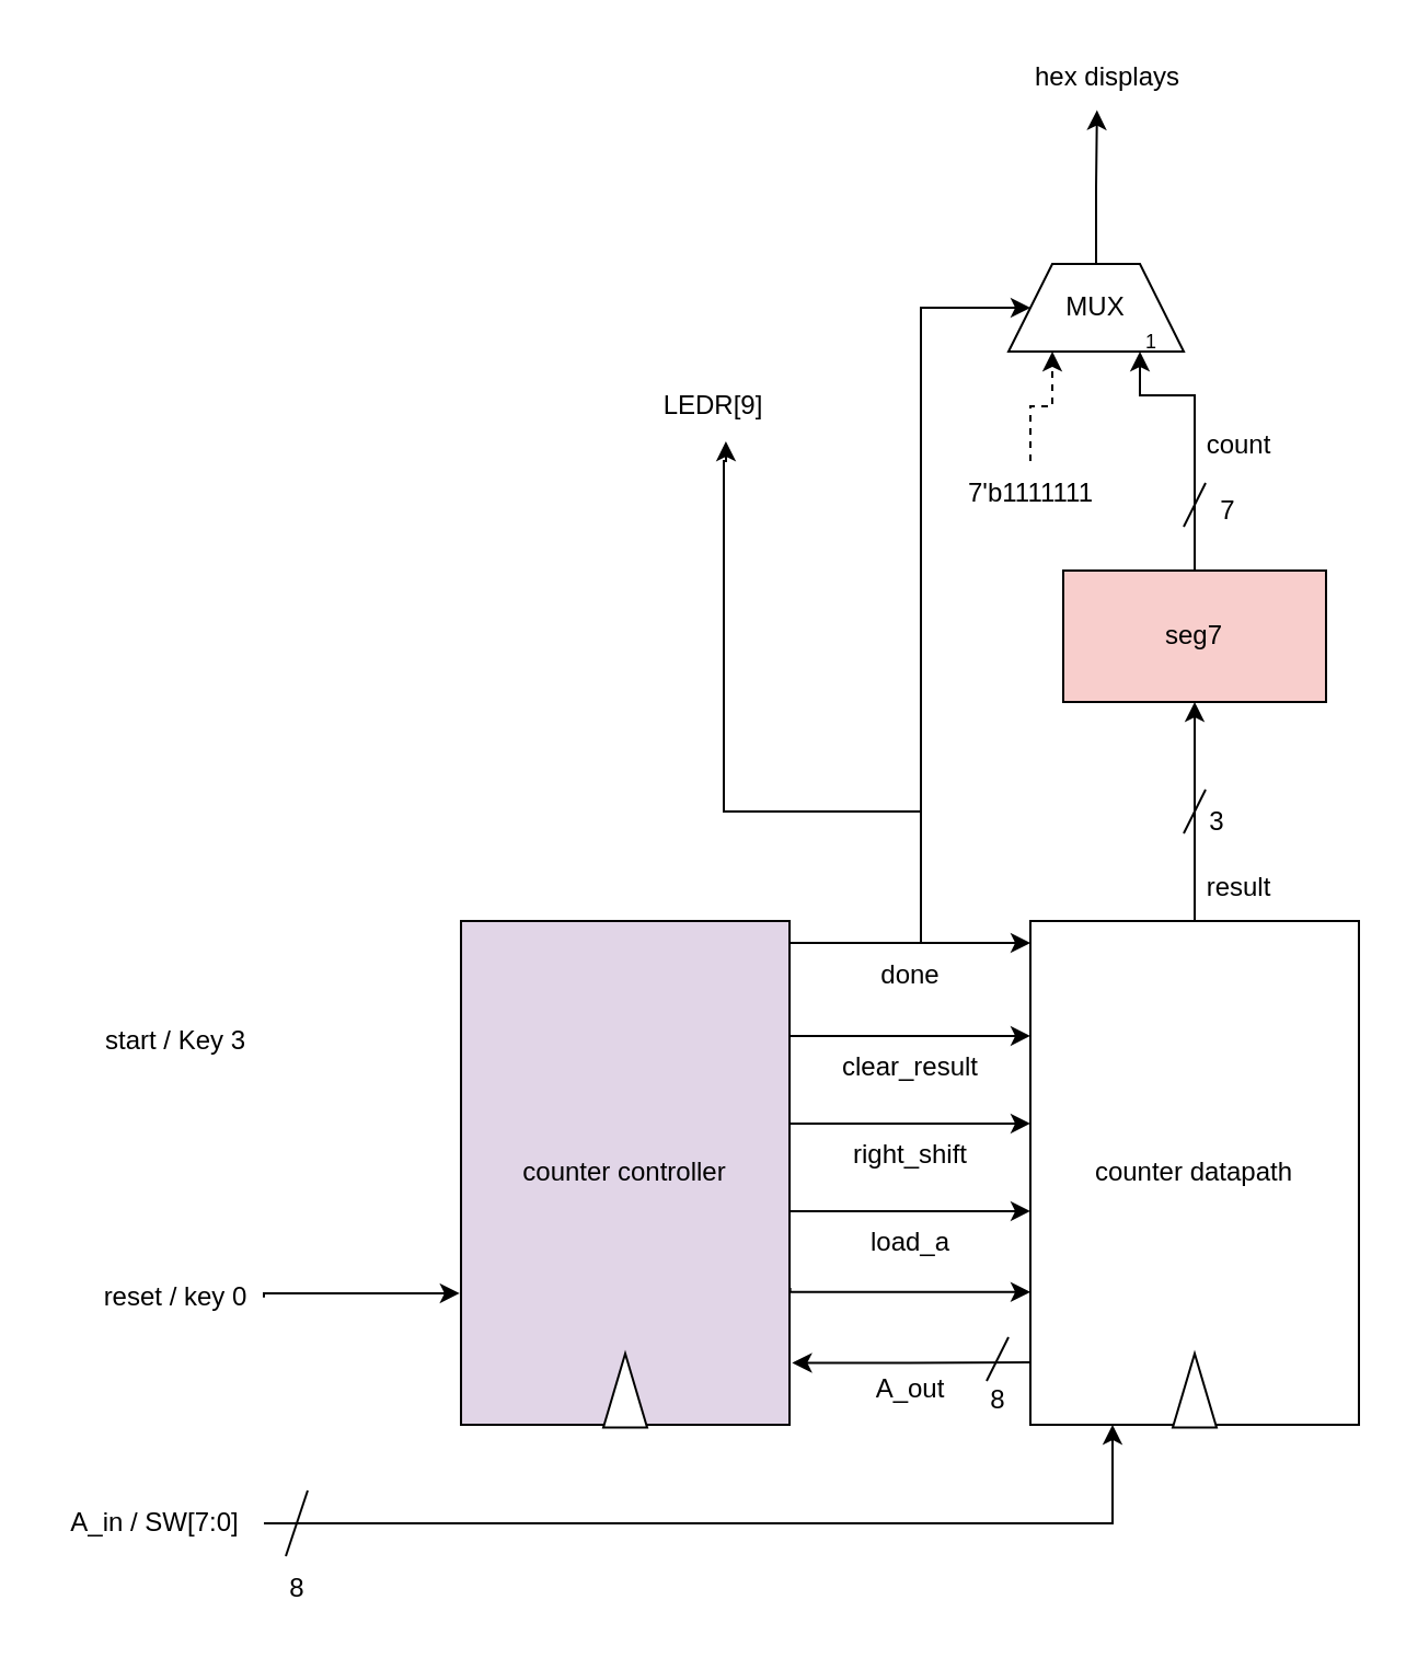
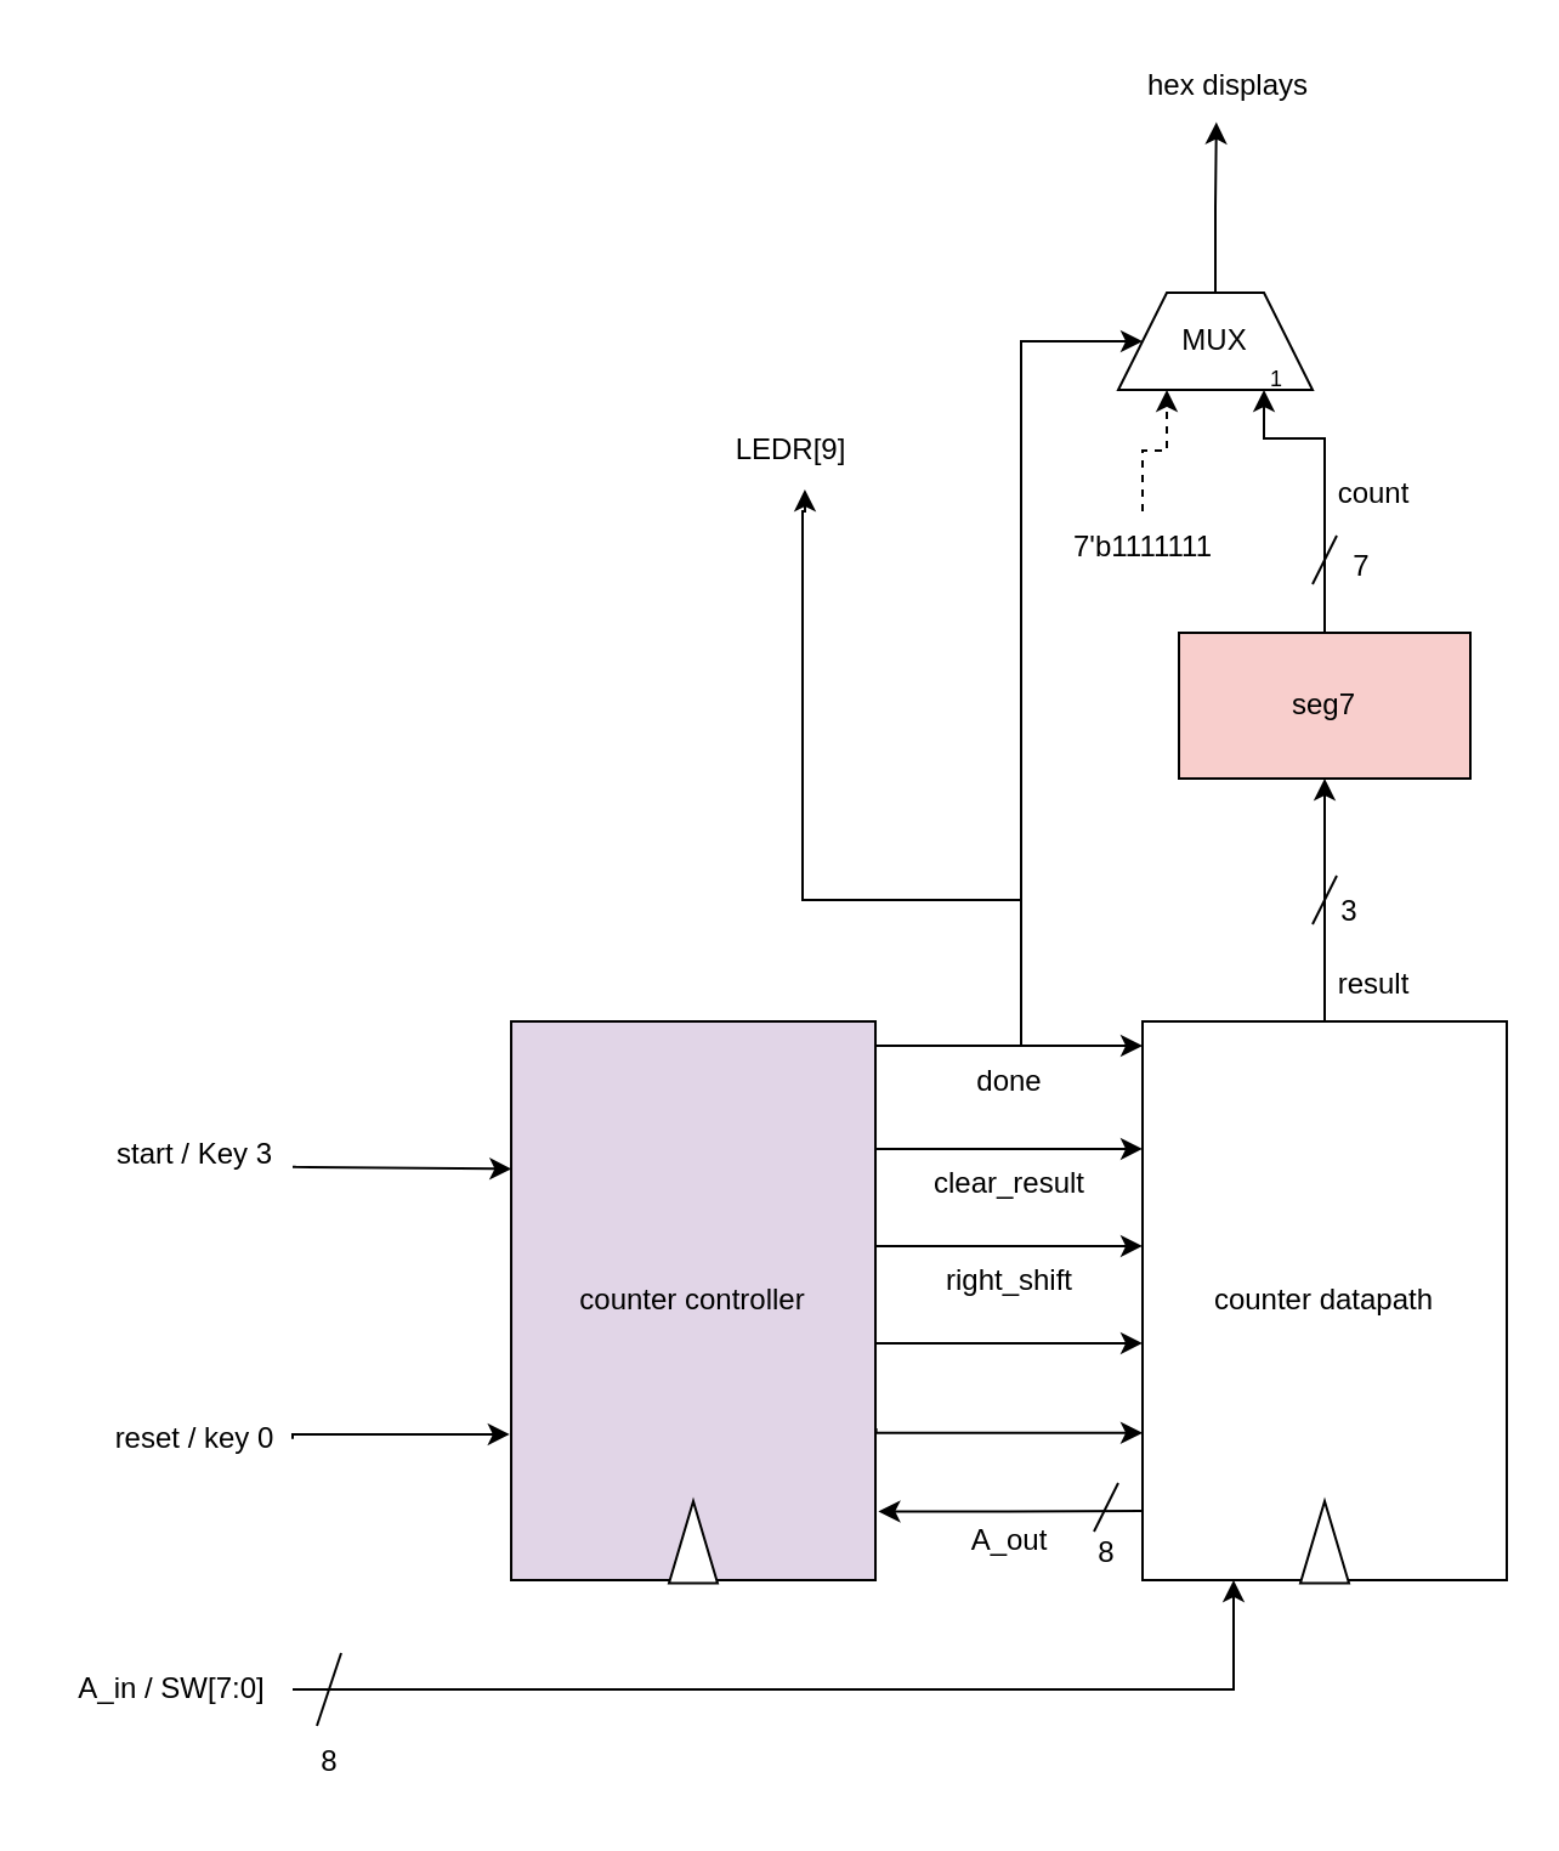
  <mxCell id="0" />
  <mxCell id="1" parent="0" />
  <mxCell id="2" style="edgeStyle=orthogonalEdgeStyle;rounded=0;orthogonalLoop=1;jettySize=auto;html=1;entryX=0.5;entryY=1;entryDx=0;entryDy=0;" parent="1" source="3" target="23" edge="1"><mxGeometry relative="1" as="geometry"><mxPoint x="545" y="270" as="targetPoint" /></mxGeometry></mxCell>
  <mxCell id="3" value="counter datapath" style="rounded=0;whiteSpace=wrap;html=1;" parent="1" vertex="1"><mxGeometry x="470" y="420" width="150" height="230" as="geometry" /></mxCell>
  <mxCell id="4" style="edgeStyle=orthogonalEdgeStyle;rounded=0;orthogonalLoop=1;jettySize=auto;html=1;exitX=-0.004;exitY=0.739;exitDx=0;exitDy=0;entryX=1;entryY=0.5;entryDx=0;entryDy=0;endArrow=none;endFill=0;startArrow=classic;startFill=1;exitPerimeter=0;" parent="1" source="8" target="13" edge="1"><mxGeometry relative="1" as="geometry"><Array as="points"><mxPoint x="120" y="590" /></Array></mxGeometry></mxCell>
  <mxCell id="5" style="edgeStyle=orthogonalEdgeStyle;rounded=0;orthogonalLoop=1;jettySize=auto;html=1;exitX=1.008;exitY=0.877;exitDx=0;exitDy=0;entryX=-0.001;entryY=0.876;entryDx=0;entryDy=0;endArrow=none;endFill=0;startArrow=classic;startFill=1;exitPerimeter=0;entryPerimeter=0;" parent="1" source="8" target="3" edge="1"><mxGeometry relative="1" as="geometry" /></mxCell>
  <mxCell id="6" style="edgeStyle=orthogonalEdgeStyle;rounded=0;orthogonalLoop=1;jettySize=auto;html=1;exitX=1.002;exitY=0.383;exitDx=0;exitDy=0;exitPerimeter=0;" parent="1" edge="1"><mxGeometry relative="1" as="geometry"><mxPoint x="360.31" y="587.47" as="sourcePoint" /><mxPoint x="470.01" y="589.38" as="targetPoint" /><Array as="points"><mxPoint x="360.01" y="589.38" /></Array></mxGeometry></mxCell>
  <mxCell id="7" style="edgeStyle=orthogonalEdgeStyle;rounded=0;orthogonalLoop=1;jettySize=auto;html=1;entryX=0.585;entryY=1.034;entryDx=0;entryDy=0;entryPerimeter=0;" parent="1" target="26" edge="1"><mxGeometry relative="1" as="geometry"><mxPoint x="400" y="150" as="targetPoint" /><mxPoint x="420" y="370" as="sourcePoint" /><Array as="points"><mxPoint x="330" y="370" /><mxPoint x="330" y="210" /><mxPoint x="331" y="210" /></Array></mxGeometry></mxCell>
  <mxCell id="8" value="counter controller" style="rounded=0;whiteSpace=wrap;html=1;fillColor=#e1d5e7;" parent="1" vertex="1"><mxGeometry x="210.01" y="420" width="150" height="230" as="geometry" /></mxCell>
  <mxCell id="9" value="" style="triangle;whiteSpace=wrap;html=1;rotation=-90;" parent="1" vertex="1"><mxGeometry x="268.13" y="624.38" width="33.75" height="20" as="geometry" /></mxCell>
  <mxCell id="10" value="" style="triangle;whiteSpace=wrap;html=1;rotation=-90;" parent="1" vertex="1"><mxGeometry x="528.12" y="624.38" width="33.75" height="20" as="geometry" /></mxCell>
+ <mxCell id="11" style="edgeStyle=orthogonalEdgeStyle;rounded=0;orthogonalLoop=1;jettySize=auto;html=1;entryX=0.001;entryY=0.264;entryDx=0;entryDy=0;endArrow=classic;endFill=1;entryPerimeter=0;exitX=1.017;exitY=0.662;exitDx=0;exitDy=0;exitPerimeter=0;" parent="1" source="12" target="8" edge="1"><mxGeometry relative="1" as="geometry"><mxPoint x="120" y="473.75" as="sourcePoint" /><mxPoint x="210" y="476.25" as="targetPoint" /><Array as="points"><mxPoint x="120" y="480" /></Array></mxGeometry></mxCell>
  <mxCell id="12" value="start / Key 3" style="text;html=1;strokeColor=none;fillColor=none;align=center;verticalAlign=middle;whiteSpace=wrap;rounded=0;" parent="1" vertex="1"><mxGeometry x="40" y="460" width="80" height="30" as="geometry" /></mxCell>
  <mxCell id="13" value="reset / key 0" style="text;html=1;strokeColor=none;fillColor=none;align=center;verticalAlign=middle;whiteSpace=wrap;rounded=0;" parent="1" vertex="1"><mxGeometry x="40" y="576.91" width="80" height="30" as="geometry" /></mxCell>
  <mxCell id="14" value="A_out" style="text;html=1;align=center;verticalAlign=middle;resizable=0;points=[];autosize=1;strokeColor=none;fillColor=none;" parent="1" vertex="1"><mxGeometry x="390" y="619.38" width="50" height="30" as="geometry" /></mxCell>
- <mxCell id="15" value="load_a" style="text;html=1;align=center;verticalAlign=middle;resizable=0;points=[];autosize=1;strokeColor=none;fillColor=none;" parent="1" vertex="1"><mxGeometry x="385.01" y="552.47" width="60" height="30" as="geometry" /></mxCell>
  <mxCell id="16" value="right_shift" style="text;html=1;align=center;verticalAlign=middle;resizable=0;points=[];autosize=1;strokeColor=none;fillColor=none;" parent="1" vertex="1"><mxGeometry x="375.01" y="512.47" width="80" height="30" as="geometry" /></mxCell>
  <mxCell id="17" value="clear_result" style="text;html=1;align=center;verticalAlign=middle;resizable=0;points=[];autosize=1;strokeColor=none;fillColor=none;" parent="1" vertex="1"><mxGeometry x="370.01" y="472.47" width="90" height="30" as="geometry" /></mxCell>
  <mxCell id="18" value="" style="edgeStyle=none;orthogonalLoop=1;jettySize=auto;html=1;rounded=0;" parent="1" edge="1"><mxGeometry width="80" relative="1" as="geometry"><mxPoint x="360.01" y="552.47" as="sourcePoint" /><mxPoint x="470.01" y="552.47" as="targetPoint" /><Array as="points" /></mxGeometry></mxCell>
  <mxCell id="19" value="" style="edgeStyle=none;orthogonalLoop=1;jettySize=auto;html=1;rounded=0;" parent="1" edge="1"><mxGeometry width="80" relative="1" as="geometry"><mxPoint x="360.01" y="512.47" as="sourcePoint" /><mxPoint x="470.01" y="512.47" as="targetPoint" /><Array as="points" /></mxGeometry></mxCell>
  <mxCell id="20" value="" style="edgeStyle=none;orthogonalLoop=1;jettySize=auto;html=1;rounded=0;" parent="1" edge="1"><mxGeometry width="80" relative="1" as="geometry"><mxPoint x="360.01" y="472.47" as="sourcePoint" /><mxPoint x="470.01" y="472.47" as="targetPoint" /><Array as="points" /></mxGeometry></mxCell>
  <mxCell id="21" value="result" style="text;html=1;align=center;verticalAlign=middle;resizable=0;points=[];autosize=1;strokeColor=none;fillColor=none;" parent="1" vertex="1"><mxGeometry x="540" y="390" width="50" height="30" as="geometry" /></mxCell>
  <mxCell id="22" style="edgeStyle=orthogonalEdgeStyle;rounded=0;orthogonalLoop=1;jettySize=auto;html=1;entryX=0.75;entryY=1;entryDx=0;entryDy=0;" parent="1" source="23" edge="1" target="38"><mxGeometry relative="1" as="geometry"><mxPoint x="545" y="190" as="targetPoint" /><Array as="points"><mxPoint x="545" y="180" /><mxPoint x="520" y="180" /></Array></mxGeometry></mxCell>
  <mxCell id="23" value="seg7" style="whiteSpace=wrap;html=1;fillColor=#f8cecc;" parent="1" vertex="1"><mxGeometry x="485" y="260" width="120" height="60" as="geometry" /></mxCell>
  <mxCell id="24" value="hex displays" style="text;html=1;align=center;verticalAlign=middle;resizable=0;points=[];autosize=1;strokeColor=none;fillColor=none;" parent="1" vertex="1"><mxGeometry x="460.01" y="20" width="90" height="30" as="geometry" /></mxCell>
  <mxCell id="25" value="" style="edgeStyle=orthogonalEdgeStyle;orthogonalLoop=1;jettySize=auto;html=1;rounded=0;entryX=0;entryY=0.5;entryDx=0;entryDy=0;" parent="1" target="38" edge="1"><mxGeometry width="100" relative="1" as="geometry"><mxPoint x="400" y="430" as="sourcePoint" /><mxPoint x="410" y="220" as="targetPoint" /><Array as="points"><mxPoint x="420" y="430" /><mxPoint x="420" y="140" /></Array></mxGeometry></mxCell>
  <mxCell id="26" value="LEDR[9]" style="text;html=1;align=center;verticalAlign=middle;resizable=0;points=[];autosize=1;strokeColor=none;fillColor=none;" parent="1" vertex="1"><mxGeometry x="290" y="170" width="70" height="30" as="geometry" /></mxCell>
  <mxCell id="27" value="count" style="text;html=1;align=center;verticalAlign=middle;resizable=0;points=[];autosize=1;strokeColor=none;fillColor=none;" parent="1" vertex="1"><mxGeometry x="540" y="188" width="50" height="30" as="geometry" /></mxCell>
  <mxCell id="28" value="done" style="text;html=1;align=center;verticalAlign=middle;resizable=0;points=[];autosize=1;strokeColor=none;fillColor=none;" parent="1" vertex="1"><mxGeometry x="390" y="430" width="50" height="30" as="geometry" /></mxCell>
  <mxCell id="29" value="" style="edgeStyle=none;orthogonalLoop=1;jettySize=auto;html=1;rounded=0;" parent="1" edge="1"><mxGeometry width="80" relative="1" as="geometry"><mxPoint x="360.01" y="430" as="sourcePoint" /><mxPoint x="470.01" y="430" as="targetPoint" /><Array as="points" /></mxGeometry></mxCell>
  <mxCell id="30" value="" style="endArrow=none;html=1;rounded=0;" parent="1" edge="1"><mxGeometry width="50" height="50" relative="1" as="geometry"><mxPoint x="540" y="380" as="sourcePoint" /><mxPoint x="550" y="360" as="targetPoint" /></mxGeometry></mxCell>
  <mxCell id="31" value="3" style="text;html=1;align=center;verticalAlign=middle;resizable=0;points=[];autosize=1;strokeColor=none;fillColor=none;" parent="1" vertex="1"><mxGeometry x="540" y="360" width="30" height="30" as="geometry" /></mxCell>
  <mxCell id="32" value="" style="endArrow=none;html=1;rounded=0;" parent="1" edge="1"><mxGeometry width="50" height="50" relative="1" as="geometry"><mxPoint x="450" y="630" as="sourcePoint" /><mxPoint x="460" y="610" as="targetPoint" /></mxGeometry></mxCell>
  <mxCell id="33" value="8" style="text;html=1;align=center;verticalAlign=middle;resizable=0;points=[];autosize=1;strokeColor=none;fillColor=none;" parent="1" vertex="1"><mxGeometry x="440" y="624.38" width="30" height="30" as="geometry" /></mxCell>
  <mxCell id="34" style="edgeStyle=orthogonalEdgeStyle;rounded=0;orthogonalLoop=1;jettySize=auto;html=1;entryX=0.25;entryY=1;entryDx=0;entryDy=0;" parent="1" source="35" target="3" edge="1"><mxGeometry relative="1" as="geometry" /></mxCell>
  <mxCell id="35" value="A_in / SW[7:0]" style="text;html=1;align=center;verticalAlign=middle;resizable=0;points=[];autosize=1;strokeColor=none;fillColor=none;" parent="1" vertex="1"><mxGeometry x="20" y="680" width="100" height="30" as="geometry" /></mxCell>
  <mxCell id="36" value="" style="endArrow=none;html=1;rounded=0;" parent="1" edge="1"><mxGeometry width="50" height="50" relative="1" as="geometry"><mxPoint x="130" y="710" as="sourcePoint" /><mxPoint x="140" y="680" as="targetPoint" /></mxGeometry></mxCell>
  <mxCell id="37" value="8" style="text;html=1;align=center;verticalAlign=middle;resizable=0;points=[];autosize=1;strokeColor=none;fillColor=none;" parent="1" vertex="1"><mxGeometry x="120" y="710" width="30" height="30" as="geometry" /></mxCell>
  <mxCell id="38" value="MUX" style="shape=trapezoid;perimeter=trapezoidPerimeter;whiteSpace=wrap;html=1;fixedSize=1;" vertex="1" parent="1"><mxGeometry x="460.01" y="120" width="80" height="40" as="geometry" /></mxCell>
  <mxCell id="39" style="edgeStyle=orthogonalEdgeStyle;rounded=0;orthogonalLoop=1;jettySize=auto;html=1;entryX=0.25;entryY=1;entryDx=0;entryDy=0;dashed=1;" edge="1" parent="1" source="40" target="38"><mxGeometry relative="1" as="geometry" /></mxCell>
  <mxCell id="40" value="7'b1111111" style="text;html=1;align=center;verticalAlign=middle;resizable=0;points=[];autosize=1;strokeColor=none;fillColor=none;" vertex="1" parent="1"><mxGeometry x="430" y="210" width="80" height="30" as="geometry" /></mxCell>
  <mxCell id="41" value="" style="endArrow=none;html=1;rounded=0;" edge="1" parent="1"><mxGeometry width="50" height="50" relative="1" as="geometry"><mxPoint x="540" y="240" as="sourcePoint" /><mxPoint x="550" y="220" as="targetPoint" /></mxGeometry></mxCell>
  <mxCell id="42" value="7" style="text;html=1;align=center;verticalAlign=middle;resizable=0;points=[];autosize=1;strokeColor=none;fillColor=none;" vertex="1" parent="1"><mxGeometry x="545" y="218" width="30" height="30" as="geometry" /></mxCell>
  <mxCell id="43" style="edgeStyle=orthogonalEdgeStyle;rounded=0;orthogonalLoop=1;jettySize=auto;html=1;entryX=0.449;entryY=0.993;entryDx=0;entryDy=0;entryPerimeter=0;" edge="1" parent="1" source="38" target="24"><mxGeometry relative="1" as="geometry" /></mxCell>
  <mxCell id="44" value="&lt;font style=&quot;font-size: 9px;&quot;&gt;1&lt;/font&gt;" style="text;html=1;align=center;verticalAlign=middle;resizable=0;points=[];autosize=1;strokeColor=none;fillColor=none;" vertex="1" parent="1"><mxGeometry x="510" y="140" width="30" height="30" as="geometry" /></mxCell>
